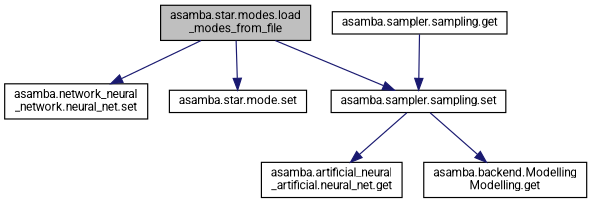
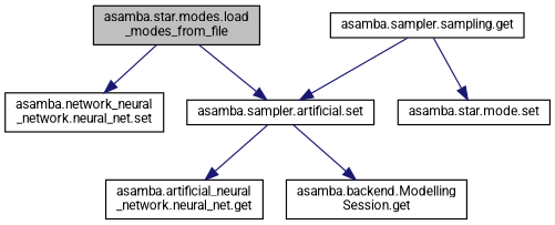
  digraph {
    fontname=Roboto
    rankdir=TB
    node [color=black fillcolor=white fontname=Roboto fontsize=10 shape=record style=filled]
    edge [color=midnightblue fontname=Roboto fontsize=10 labelfontname=Helvetica labelfontsize=10 style=solid]
    n1 [fillcolor=grey75 fontcolor=black height=0.2 label="asamba.star.modes.load\l_modes_from_file" width=0.4]
    n2 [height=0.2 label="asamba.network_neural\l_network.neural_net.set" width=0.4]
-   n3 [height=0.2 label="asamba.sampler.sampling.set" width=0.4]
+   n3 [height=0.2 label="asamba.sampler.artificial.set" width=0.4]
    n4 [height=0.2 label="asamba.star.mode.set" width=0.4]
-   n5 [height=0.2 label="asamba.artificial_neural\l_artificial.neural_net.get" width=0.4]
-   n6 [height=0.2 label="asamba.backend.Modelling\lModelling.get" width=0.4]
+   n5 [height=0.2 label="asamba.artificial_neural\l_network.neural_net.get" width=0.4]
+   n6 [height=0.2 label="asamba.backend.Modelling\lSession.get" width=0.4]
    n7 [height=0.2 label="asamba.sampler.sampling.get" width=0.4]
    n1 -> n2
    n1 -> n3
-   n1 -> n4
+   n7 -> n4
    n3 -> n5
    n3 -> n6
    n7 -> n3
  }
